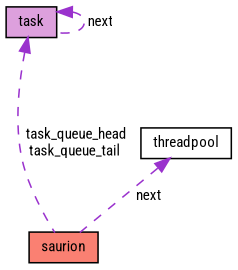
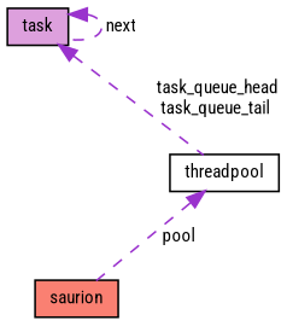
  digraph {
    fontname="Roboto Condensed"
    node [color=black fontname="Roboto Condensed" fontsize=10 shape=record style=filled]
    edge [color=darkorchid3 dir=back fontname="Roboto Condensed" fontsize=10 labelfontname=Helvetica labelfontsize=10 style=dashed]
    n1 [fillcolor=salmon fontcolor=black height=0.2 label=saurion width=0.4]
    n2 [fillcolor=white height=0.2 label=threadpool width=0.4]
    n3 [fillcolor=plum height=0.2 label=task width=0.4]
-   n2 -> n1 [label=" next"]
-   n3 -> n1 [label=" task_queue_head\ntask_queue_tail"]
+   n2 -> n1 [label=" pool"]
+   n3 -> n2 [label=" task_queue_head\ntask_queue_tail"]
    n3 -> n3 [label=" next"]
  }
